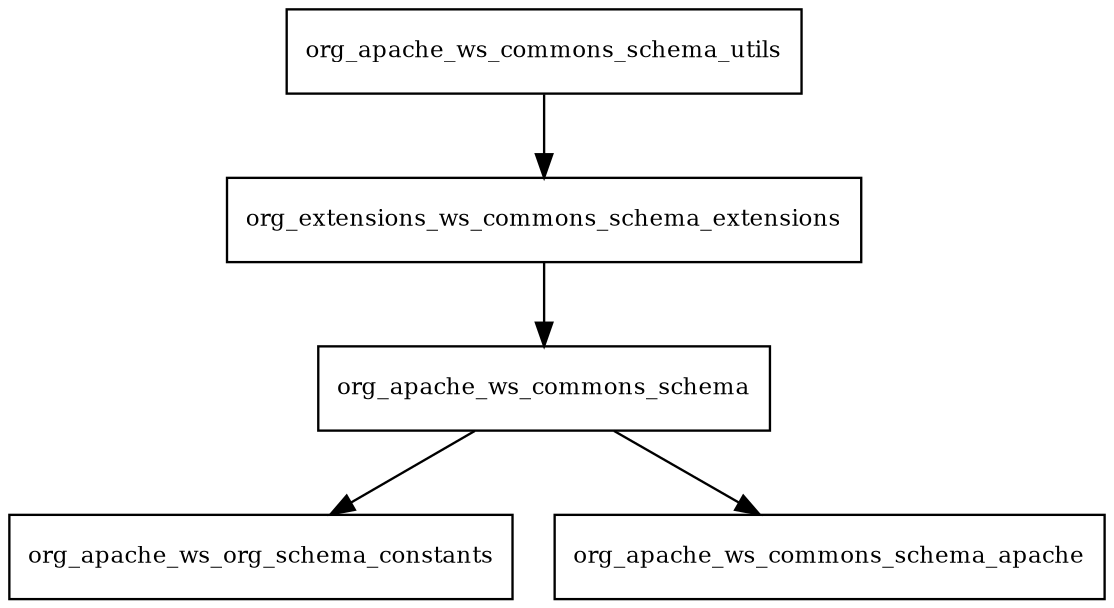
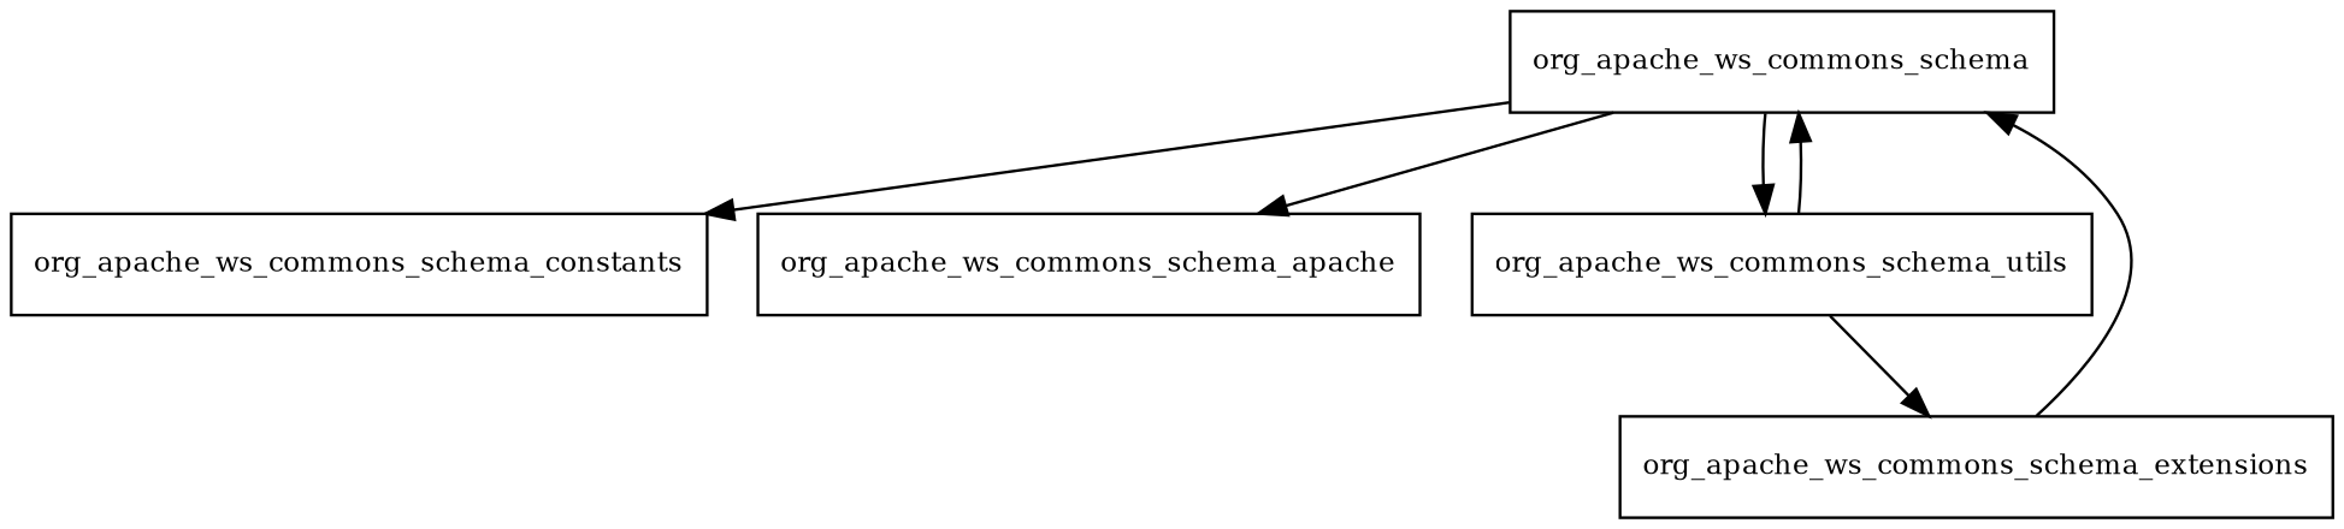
  digraph {
    node [fontsize=10.0 shape=box]
    org_apache_ws_commons_schema
-   org_apache_ws_commons_schema_constants [label=org_apache_ws_org_schema_constants]
+   org_apache_ws_commons_schema_constants
    n3 [label=org_apache_ws_commons_schema_apache]
    org_apache_ws_commons_schema_utils
-   org_apache_ws_commons_schema_extensions [label=org_extensions_ws_commons_schema_extensions]
+   org_apache_ws_commons_schema_extensions
    org_apache_ws_commons_schema -> org_apache_ws_commons_schema_constants
    org_apache_ws_commons_schema -> n3
+   org_apache_ws_commons_schema -> org_apache_ws_commons_schema_utils
+   org_apache_ws_commons_schema_utils -> org_apache_ws_commons_schema
    org_apache_ws_commons_schema_utils -> org_apache_ws_commons_schema_extensions
    org_apache_ws_commons_schema_extensions -> org_apache_ws_commons_schema
  }
